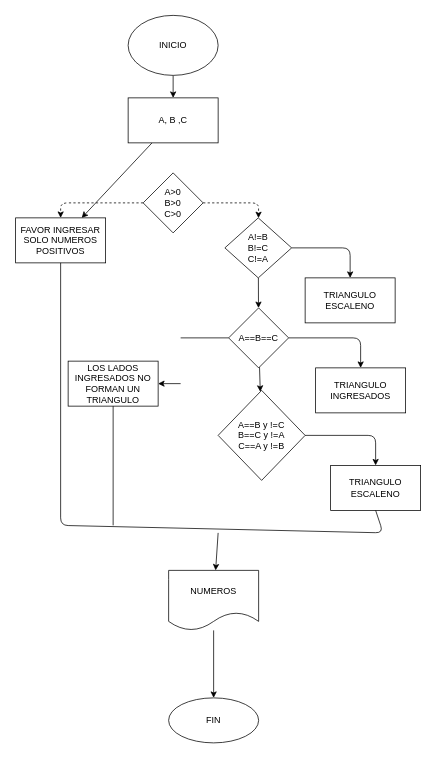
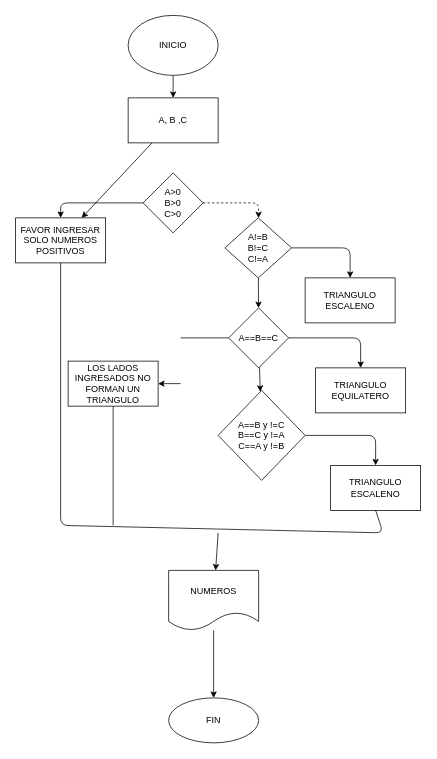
  <mxCell id="0" />
  <mxCell id="1" parent="0" />
  <mxCell id="2" value="" style="edgeStyle=none;html=1;" edge="1" parent="1" source="3" target="5"><mxGeometry relative="1" as="geometry" /></mxCell>
  <mxCell id="3" value="INICIO" style="ellipse;whiteSpace=wrap;html=1;" vertex="1" parent="1"><mxGeometry x="170" y="20" width="120" height="80" as="geometry" /></mxCell>
  <mxCell id="4" value="" style="edgeStyle=none;html=1;" edge="1" parent="1" source="5" target="12"><mxGeometry relative="1" as="geometry" /></mxCell>
  <mxCell id="5" value="A, B ,C" style="whiteSpace=wrap;html=1;" vertex="1" parent="1"><mxGeometry x="170" y="130" width="120" height="60" as="geometry" /></mxCell>
  <mxCell id="6" value="" style="edgeStyle=none;html=1;dashed=1;" edge="1" parent="1" source="8" target="11"><mxGeometry relative="1" as="geometry"><Array as="points"><mxPoint x="344" y="270" /></Array></mxGeometry></mxCell>
- <mxCell id="7" value="" style="edgeStyle=none;html=1;dashed=1;" edge="1" parent="1" source="8" target="12"><mxGeometry relative="1" as="geometry"><Array as="points"><mxPoint x="80" y="270" /></Array></mxGeometry></mxCell>
+ <mxCell id="7" value="" style="edgeStyle=none;html=1;" edge="1" parent="1" source="8" target="12"><mxGeometry relative="1" as="geometry"><Array as="points"><mxPoint x="80" y="270" /></Array></mxGeometry></mxCell>
  <mxCell id="8" value="A&amp;gt;0&lt;br&gt;B&amp;gt;0&lt;br&gt;C&amp;gt;0" style="rhombus;whiteSpace=wrap;html=1;" vertex="1" parent="1"><mxGeometry x="190" y="230" width="80" height="80" as="geometry" /></mxCell>
  <mxCell id="9" value="" style="edgeStyle=none;html=1;" edge="1" parent="1" source="11" target="15"><mxGeometry relative="1" as="geometry" /></mxCell>
  <mxCell id="10" value="" style="edgeStyle=none;html=1;" edge="1" parent="1" source="11" target="20"><mxGeometry relative="1" as="geometry"><Array as="points"><mxPoint x="466" y="330" /></Array></mxGeometry></mxCell>
  <mxCell id="11" value="A!=B&lt;br&gt;B!=C&lt;br&gt;C!=A" style="rhombus;whiteSpace=wrap;html=1;" vertex="1" parent="1"><mxGeometry x="299" y="290" width="89" height="80" as="geometry" /></mxCell>
  <mxCell id="12" value="FAVOR INGRESAR SOLO NUMEROS POSITIVOS" style="whiteSpace=wrap;html=1;" vertex="1" parent="1"><mxGeometry x="20" y="290" width="120" height="60" as="geometry" /></mxCell>
  <mxCell id="13" value="" style="edgeStyle=none;html=1;" edge="1" parent="1" source="15" target="17"><mxGeometry relative="1" as="geometry" /></mxCell>
  <mxCell id="14" value="" style="edgeStyle=none;html=1;" edge="1" parent="1" source="15" target="19"><mxGeometry relative="1" as="geometry"><Array as="points"><mxPoint x="480" y="450" /></Array></mxGeometry></mxCell>
  <mxCell id="15" value="A==B==C" style="rhombus;whiteSpace=wrap;html=1;" vertex="1" parent="1"><mxGeometry x="304" y="410" width="80" height="80" as="geometry" /></mxCell>
  <mxCell id="16" value="" style="edgeStyle=none;html=1;" edge="1" parent="1" source="17" target="18"><mxGeometry relative="1" as="geometry"><Array as="points"><mxPoint x="500" y="580" /></Array></mxGeometry></mxCell>
  <mxCell id="17" value="A==B y !=C&lt;br&gt;B==C y !=A&lt;br&gt;C==A y !=B" style="rhombus;whiteSpace=wrap;html=1;" vertex="1" parent="1"><mxGeometry x="290" y="520" width="116" height="120" as="geometry" /></mxCell>
  <mxCell id="18" value="TRIANGULO ESCALENO" style="whiteSpace=wrap;html=1;" vertex="1" parent="1"><mxGeometry x="440" y="620" width="120" height="60" as="geometry" /></mxCell>
- <mxCell id="19" value="TRIANGULO INGRESADOS" style="whiteSpace=wrap;html=1;" vertex="1" parent="1"><mxGeometry x="420" y="490" width="120" height="60" as="geometry" /></mxCell>
+ <mxCell id="19" value="TRIANGULO EQUILATERO" style="whiteSpace=wrap;html=1;" vertex="1" parent="1"><mxGeometry x="420" y="490" width="120" height="60" as="geometry" /></mxCell>
  <mxCell id="20" value="TRIANGULO ESCALENO" style="whiteSpace=wrap;html=1;" vertex="1" parent="1"><mxGeometry x="406" y="370" width="120" height="60" as="geometry" /></mxCell>
  <mxCell id="21" value="" style="endArrow=none;html=1;exitX=0;exitY=0.5;exitDx=0;exitDy=0;" edge="1" parent="1" source="15"><mxGeometry width="50" height="50" relative="1" as="geometry"><mxPoint x="270" y="390" as="sourcePoint" /><mxPoint x="240" y="450" as="targetPoint" /></mxGeometry></mxCell>
  <mxCell id="22" value="" style="endArrow=classic;html=1;" edge="1" parent="1" target="23"><mxGeometry width="50" height="50" relative="1" as="geometry"><mxPoint x="240" y="511" as="sourcePoint" /><mxPoint x="150" y="511" as="targetPoint" /></mxGeometry></mxCell>
  <mxCell id="23" value="LOS LADOS INGRESADOS NO FORMAN UN TRIANGULO" style="rounded=0;whiteSpace=wrap;html=1;" vertex="1" parent="1"><mxGeometry x="90" y="481" width="120" height="60" as="geometry" /></mxCell>
  <mxCell id="24" value="" style="endArrow=none;html=1;entryX=0.5;entryY=1;entryDx=0;entryDy=0;exitX=0.5;exitY=1;exitDx=0;exitDy=0;" edge="1" parent="1" source="12" target="18"><mxGeometry width="50" height="50" relative="1" as="geometry"><mxPoint x="150" y="610" as="sourcePoint" /><mxPoint x="320" y="620" as="targetPoint" /><Array as="points"><mxPoint x="80" y="700" /><mxPoint x="510" y="710" /></Array></mxGeometry></mxCell>
  <mxCell id="25" value="" style="endArrow=none;html=1;exitX=0.5;exitY=1;exitDx=0;exitDy=0;" edge="1" parent="1" source="23"><mxGeometry width="50" height="50" relative="1" as="geometry"><mxPoint x="520" y="520" as="sourcePoint" /><mxPoint x="150" y="700" as="targetPoint" /></mxGeometry></mxCell>
  <mxCell id="26" value="" style="endArrow=classic;html=1;" edge="1" parent="1" target="28"><mxGeometry width="50" height="50" relative="1" as="geometry"><mxPoint x="290" y="710" as="sourcePoint" /><mxPoint x="290" y="770" as="targetPoint" /></mxGeometry></mxCell>
  <mxCell id="27" value="" style="edgeStyle=none;html=1;" edge="1" parent="1" source="28" target="29"><mxGeometry relative="1" as="geometry" /></mxCell>
  <mxCell id="28" value="NUMEROS" style="shape=document;whiteSpace=wrap;html=1;boundedLbl=1;" vertex="1" parent="1"><mxGeometry x="224" y="760" width="120" height="80" as="geometry" /></mxCell>
  <mxCell id="29" value="FIN" style="ellipse;whiteSpace=wrap;html=1;" vertex="1" parent="1"><mxGeometry x="224" y="930" width="120" height="60" as="geometry" /></mxCell>
